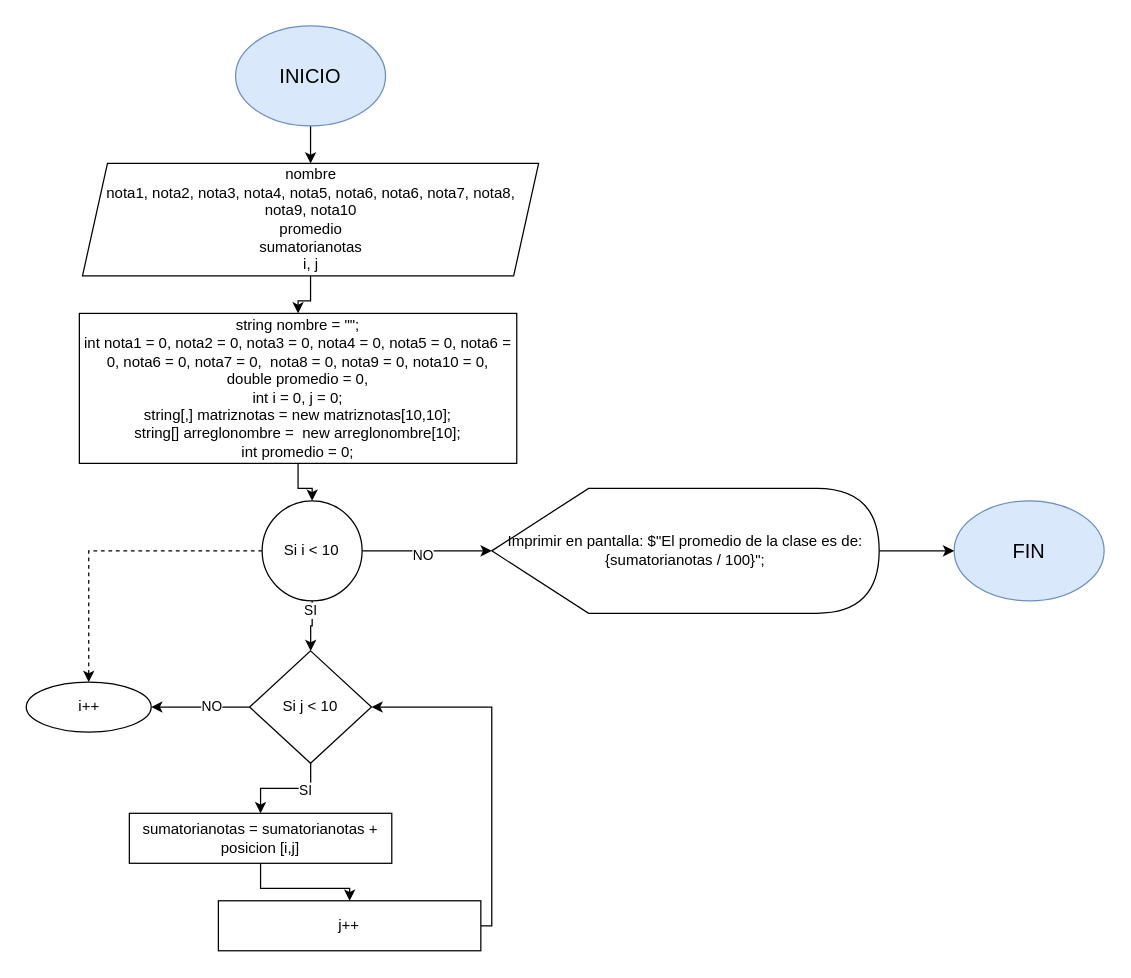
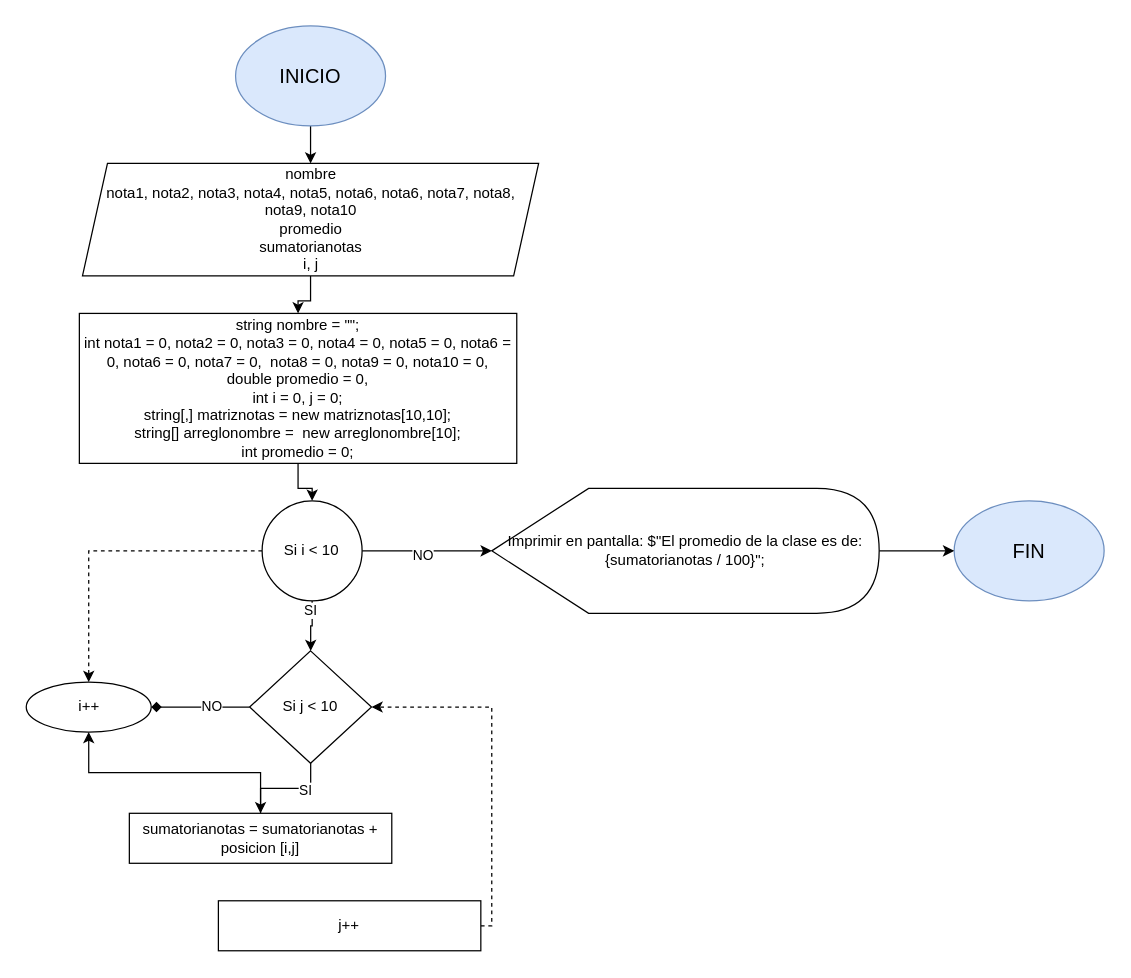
  <mxCell id="0" />
  <mxCell id="1" parent="0" />
  <mxCell id="2" style="edgeStyle=orthogonalEdgeStyle;rounded=0;orthogonalLoop=1;jettySize=auto;html=1;entryX=0.5;entryY=0;entryDx=0;entryDy=0;" parent="1" source="3" target="5" edge="1"><mxGeometry relative="1" as="geometry" /></mxCell>
  <mxCell id="3" value="&lt;font style=&quot;font-size: 16px;&quot;&gt;INICIO&lt;/font&gt;" style="ellipse;whiteSpace=wrap;html=1;fillColor=#dae8fc;strokeColor=#6c8ebf;" parent="1" vertex="1"><mxGeometry x="188" y="20" width="120" height="80" as="geometry" /></mxCell>
  <mxCell id="4" style="edgeStyle=orthogonalEdgeStyle;rounded=0;orthogonalLoop=1;jettySize=auto;html=1;entryX=0.5;entryY=0;entryDx=0;entryDy=0;" parent="1" source="5" target="7" edge="1"><mxGeometry relative="1" as="geometry" /></mxCell>
  <mxCell id="5" value="nombre&lt;div&gt;nota1, nota2, nota3, nota4, nota5, nota6, nota6, nota7, nota8, nota9, nota10&lt;/div&gt;&lt;div&gt;promedio&lt;/div&gt;&lt;div&gt;sumatorianotas&lt;/div&gt;&lt;div&gt;i, j&lt;/div&gt;" style="shape=parallelogram;perimeter=parallelogramPerimeter;whiteSpace=wrap;html=1;fixedSize=1;" parent="1" vertex="1"><mxGeometry x="65.5" y="130" width="365" height="90" as="geometry" /></mxCell>
  <mxCell id="6" style="edgeStyle=orthogonalEdgeStyle;rounded=0;orthogonalLoop=1;jettySize=auto;html=1;" parent="1" source="7" target="20" edge="1"><mxGeometry relative="1" as="geometry" /></mxCell>
  <mxCell id="7" value="string nombre = &quot;&quot;;&lt;div&gt;int nota1 = 0, nota2 = 0, nota3 = 0, nota4 = 0, nota5 = 0, nota6 = 0, nota6 = 0, nota7 = 0,&amp;nbsp; nota8 = 0, nota9 = 0, nota10 = 0,&lt;/div&gt;&lt;div&gt;double promedio = 0,&lt;/div&gt;&lt;div&gt;&lt;span style=&quot;background-color: transparent; color: light-dark(rgb(0, 0, 0), rgb(255, 255, 255));&quot;&gt;int i = 0, j = 0;&lt;/span&gt;&lt;/div&gt;&lt;div&gt;&lt;span style=&quot;background-color: transparent; color: light-dark(rgb(0, 0, 0), rgb(255, 255, 255));&quot;&gt;string[,] matriznotas = new matriznotas[10,10];&lt;br&gt;string[] arreglonombre =&amp;nbsp; new arreglonombre[10];&lt;/span&gt;&lt;/div&gt;&lt;div&gt;&lt;span style=&quot;background-color: transparent; color: light-dark(rgb(0, 0, 0), rgb(255, 255, 255));&quot;&gt;int promedio = 0;&lt;/span&gt;&lt;/div&gt;" style="rounded=0;whiteSpace=wrap;html=1;" parent="1" vertex="1"><mxGeometry x="63" y="250" width="350" height="120" as="geometry" /></mxCell>
- <mxCell id="8" style="edgeStyle=orthogonalEdgeStyle;rounded=0;orthogonalLoop=1;jettySize=auto;html=1;entryX=1;entryY=0.5;entryDx=0;entryDy=0;" edge="1" parent="1" source="9" target="12"><mxGeometry relative="1" as="geometry"><Array as="points"><mxPoint x="393" y="740" /><mxPoint x="393" y="565" /></Array></mxGeometry></mxCell>
+ <mxCell id="8" style="edgeStyle=orthogonalEdgeStyle;rounded=0;orthogonalLoop=1;jettySize=auto;html=1;entryX=1;entryY=0.5;entryDx=0;entryDy=0;dashed=1;" edge="1" parent="1" source="9" target="12"><mxGeometry relative="1" as="geometry"><Array as="points"><mxPoint x="393" y="740" /><mxPoint x="393" y="565" /></Array></mxGeometry></mxCell>
  <mxCell id="9" value="j++" style="rounded=0;whiteSpace=wrap;html=1;" parent="1" vertex="1"><mxGeometry x="174.25" y="720" width="210" height="40" as="geometry" /></mxCell>
- <mxCell id="10" style="edgeStyle=orthogonalEdgeStyle;rounded=0;orthogonalLoop=1;jettySize=auto;html=1;" parent="1" source="12" edge="1" target="21"><mxGeometry relative="1" as="geometry"><mxPoint x="123" y="565" as="targetPoint" /></mxGeometry></mxCell>
+ <mxCell id="10" style="edgeStyle=orthogonalEdgeStyle;rounded=0;orthogonalLoop=1;jettySize=auto;html=1;endArrow=diamond;" parent="1" source="12" edge="1" target="21"><mxGeometry relative="1" as="geometry"><mxPoint x="123" y="565" as="targetPoint" /></mxGeometry></mxCell>
  <mxCell id="11" value="NO" style="edgeLabel;html=1;align=center;verticalAlign=middle;resizable=0;points=[];" parent="10" vertex="1" connectable="0"><mxGeometry x="-0.218" y="-1" relative="1" as="geometry"><mxPoint as="offset" /></mxGeometry></mxCell>
  <mxCell id="12" value="Si j &amp;lt; 10" style="rhombus;whiteSpace=wrap;html=1;" parent="1" vertex="1"><mxGeometry x="199.25" y="520" width="97.5" height="90" as="geometry" /></mxCell>
  <mxCell id="13" style="edgeStyle=orthogonalEdgeStyle;rounded=0;orthogonalLoop=1;jettySize=auto;html=1;" parent="1" source="12" edge="1" target="24"><mxGeometry relative="1" as="geometry"><mxPoint x="249.39" y="654.32" as="targetPoint" /></mxGeometry></mxCell>
  <mxCell id="14" value="SI" style="edgeLabel;html=1;align=center;verticalAlign=middle;resizable=0;points=[];" parent="13" vertex="1" connectable="0"><mxGeometry x="-0.369" y="1" relative="1" as="geometry"><mxPoint as="offset" /></mxGeometry></mxCell>
  <mxCell id="15" style="edgeStyle=orthogonalEdgeStyle;rounded=0;orthogonalLoop=1;jettySize=auto;html=1;" parent="1" source="20" target="12" edge="1"><mxGeometry relative="1" as="geometry"><mxPoint x="249.3" y="510" as="targetPoint" /></mxGeometry></mxCell>
  <mxCell id="16" value="SI" style="edgeLabel;html=1;align=center;verticalAlign=middle;resizable=0;points=[];" parent="15" vertex="1" connectable="0"><mxGeometry x="-0.643" y="-2" relative="1" as="geometry"><mxPoint as="offset" /></mxGeometry></mxCell>
  <mxCell id="17" style="edgeStyle=orthogonalEdgeStyle;rounded=0;orthogonalLoop=1;jettySize=auto;html=1;entryX=0.5;entryY=0;entryDx=0;entryDy=0;dashed=1;" edge="1" parent="1" source="20" target="21"><mxGeometry relative="1" as="geometry" /></mxCell>
  <mxCell id="18" style="edgeStyle=orthogonalEdgeStyle;rounded=0;orthogonalLoop=1;jettySize=auto;html=1;" edge="1" parent="1" source="20"><mxGeometry relative="1" as="geometry"><mxPoint x="393" y="440" as="targetPoint" /></mxGeometry></mxCell>
  <mxCell id="19" value="NO" style="edgeLabel;html=1;align=center;verticalAlign=middle;resizable=0;points=[];" vertex="1" connectable="0" parent="18"><mxGeometry x="-0.071" y="-3" relative="1" as="geometry"><mxPoint as="offset" /></mxGeometry></mxCell>
  <mxCell id="20" value="Si i &amp;lt; 10" style="ellipse;whiteSpace=wrap;html=1;" parent="1" vertex="1"><mxGeometry x="209.25" y="400" width="80" height="80" as="geometry" /></mxCell>
  <mxCell id="21" value="i++" style="ellipse;whiteSpace=wrap;html=1;" parent="1" vertex="1"><mxGeometry x="20.5" y="545" width="100" height="40" as="geometry" /></mxCell>
  <mxCell id="22" value="&lt;font style=&quot;font-size: 16px;&quot;&gt;FIN&lt;/font&gt;" style="ellipse;whiteSpace=wrap;html=1;fillColor=#dae8fc;strokeColor=#6c8ebf;" parent="1" vertex="1"><mxGeometry x="763" y="400" width="120" height="80" as="geometry" /></mxCell>
- <mxCell id="23" style="edgeStyle=orthogonalEdgeStyle;rounded=0;orthogonalLoop=1;jettySize=auto;html=1;" edge="1" parent="1" source="24" target="9"><mxGeometry relative="1" as="geometry" /></mxCell>
+ <mxCell id="23" style="edgeStyle=orthogonalEdgeStyle;rounded=0;orthogonalLoop=1;jettySize=auto;html=1;" edge="1" parent="1" source="24" target="21"><mxGeometry relative="1" as="geometry" /></mxCell>
  <mxCell id="24" value="sumatorianotas = sumatorianotas + posicion [i,j]" style="rounded=0;whiteSpace=wrap;html=1;" vertex="1" parent="1"><mxGeometry x="103" y="650" width="210" height="40" as="geometry" /></mxCell>
  <mxCell id="25" style="edgeStyle=orthogonalEdgeStyle;rounded=0;orthogonalLoop=1;jettySize=auto;html=1;" edge="1" parent="1" source="26" target="22"><mxGeometry relative="1" as="geometry" /></mxCell>
  <mxCell id="26" value="Imprimir en pantalla: $&quot;El promedio de la clase es de: {sumatorianotas / 100}&quot;;" style="shape=display;whiteSpace=wrap;html=1;" vertex="1" parent="1"><mxGeometry x="393" y="390" width="310" height="100" as="geometry" /></mxCell>
